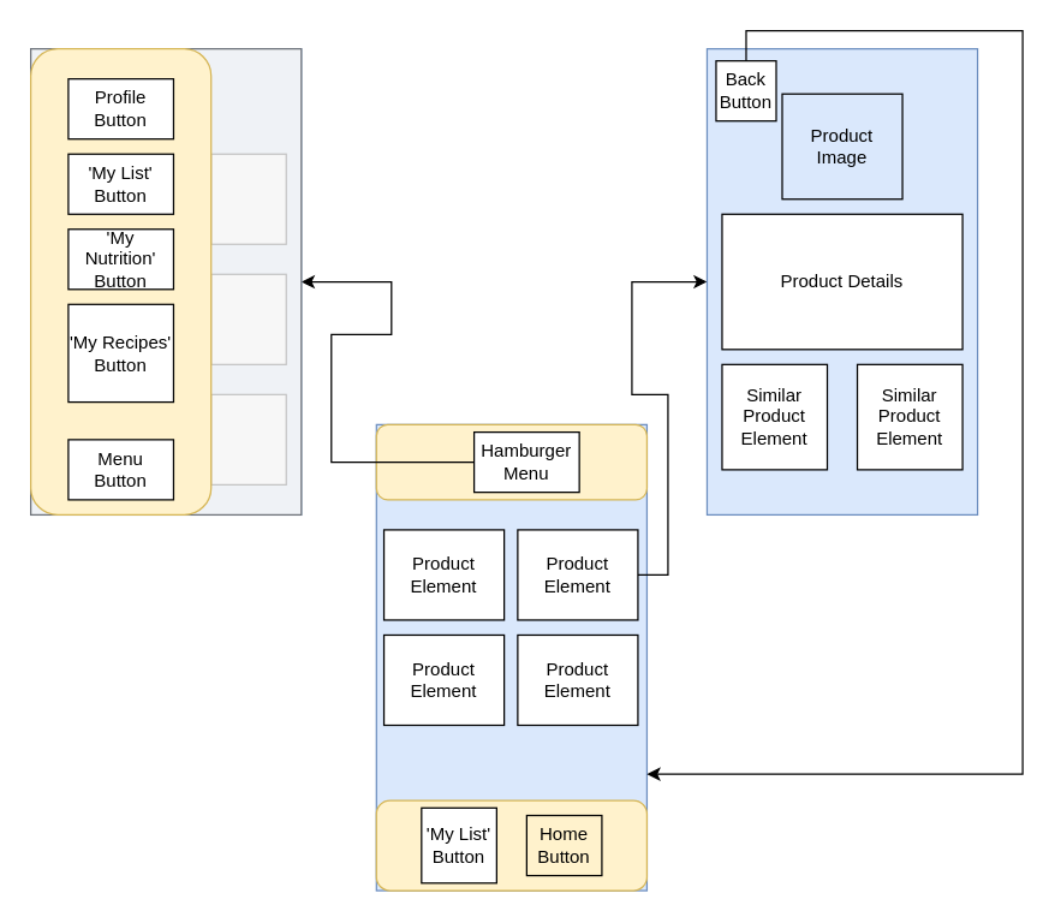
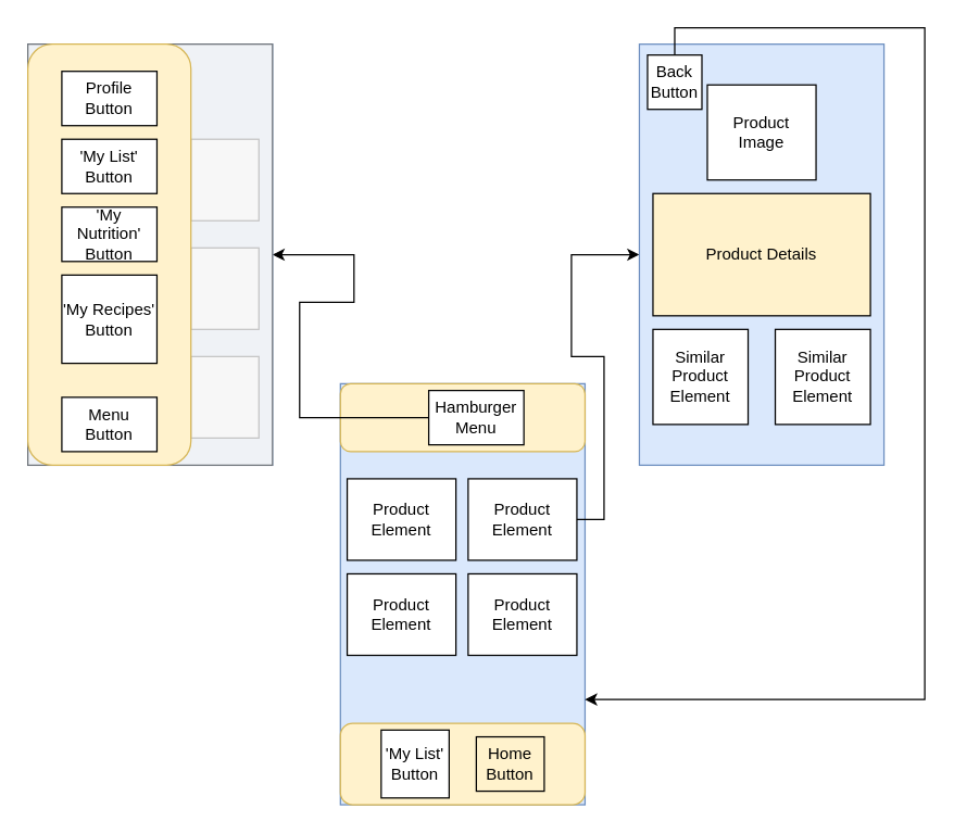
  <mxCell id="0" />
  <mxCell id="1" parent="0" />
  <mxCell id="2" value="" style="group" vertex="1" connectable="0" parent="1"><mxGeometry x="250" y="282" width="180" height="310" as="geometry" /></mxCell>
  <mxCell id="3" value="" style="rounded=0;whiteSpace=wrap;html=1;fillColor=#dae8fc;strokeColor=#6c8ebf;" vertex="1" parent="2"><mxGeometry width="180" height="310" as="geometry" /></mxCell>
  <mxCell id="4" value="" style="rounded=1;whiteSpace=wrap;html=1;fillColor=#fff2cc;strokeColor=#d6b656;" vertex="1" parent="2"><mxGeometry y="250" width="180" height="60" as="geometry" /></mxCell>
  <mxCell id="5" value="Home Button" style="rounded=0;whiteSpace=wrap;html=1;fillColor=#fff2cc;" vertex="1" parent="2"><mxGeometry x="100" y="260" width="50" height="40" as="geometry" /></mxCell>
  <mxCell id="6" value="'My List' Button" style="rounded=0;whiteSpace=wrap;html=1;" vertex="1" parent="2"><mxGeometry x="30" y="255" width="50" height="50" as="geometry" /></mxCell>
  <mxCell id="7" value="" style="rounded=1;whiteSpace=wrap;html=1;fillColor=#fff2cc;strokeColor=#d6b656;" vertex="1" parent="2"><mxGeometry width="180" height="50" as="geometry" /></mxCell>
  <mxCell id="8" value="Hamburger Menu" style="rounded=0;whiteSpace=wrap;html=1;" vertex="1" parent="2"><mxGeometry x="65" y="5" width="70" height="40" as="geometry" /></mxCell>
  <mxCell id="9" value="Product Element" style="rounded=0;whiteSpace=wrap;html=1;strokeColor=default;align=center;verticalAlign=middle;fontFamily=Helvetica;fontSize=12;fontColor=default;fillColor=default;" vertex="1" parent="2"><mxGeometry x="5" y="70" width="80" height="60" as="geometry" /></mxCell>
  <mxCell id="10" value="Product Element" style="rounded=0;whiteSpace=wrap;html=1;strokeColor=default;align=center;verticalAlign=middle;fontFamily=Helvetica;fontSize=12;fontColor=default;fillColor=default;" vertex="1" parent="2"><mxGeometry x="94" y="70" width="80" height="60" as="geometry" /></mxCell>
  <mxCell id="11" value="Product Element" style="rounded=0;whiteSpace=wrap;html=1;strokeColor=default;align=center;verticalAlign=middle;fontFamily=Helvetica;fontSize=12;fontColor=default;fillColor=default;" vertex="1" parent="2"><mxGeometry x="94" y="140" width="80" height="60" as="geometry" /></mxCell>
  <mxCell id="12" value="Product Element" style="rounded=0;whiteSpace=wrap;html=1;strokeColor=default;align=center;verticalAlign=middle;fontFamily=Helvetica;fontSize=12;fontColor=default;fillColor=default;" vertex="1" parent="2"><mxGeometry x="5" y="140" width="80" height="60" as="geometry" /></mxCell>
  <mxCell id="13" value="" style="endArrow=classic;html=1;rounded=0;exitX=0;exitY=0.5;exitDx=0;exitDy=0;entryX=1;entryY=0.5;entryDx=0;entryDy=0;" edge="1" parent="1" source="8" target="27"><mxGeometry width="50" height="50" relative="1" as="geometry"><mxPoint x="490" y="432" as="sourcePoint" /><mxPoint x="540" y="382" as="targetPoint" /><Array as="points"><mxPoint x="220" y="307" /><mxPoint x="220" y="222" /><mxPoint x="260" y="222" /><mxPoint x="260" y="187" /></Array></mxGeometry></mxCell>
  <mxCell id="14" style="edgeStyle=orthogonalEdgeStyle;rounded=0;orthogonalLoop=1;jettySize=auto;html=1;exitX=1;exitY=0.5;exitDx=0;exitDy=0;entryX=0;entryY=0.5;entryDx=0;entryDy=0;" edge="1" parent="1" source="10" target="16"><mxGeometry relative="1" as="geometry"><Array as="points"><mxPoint x="444" y="382" /><mxPoint x="444" y="262" /><mxPoint x="420" y="262" /><mxPoint x="420" y="187" /></Array></mxGeometry></mxCell>
  <mxCell id="15" value="" style="group" vertex="1" connectable="0" parent="1"><mxGeometry x="470" y="32" width="180" height="310" as="geometry" /></mxCell>
  <mxCell id="16" value="" style="rounded=0;whiteSpace=wrap;html=1;fillColor=#dae8fc;strokeColor=#6c8ebf;" vertex="1" parent="15"><mxGeometry width="180" height="310" as="geometry" /></mxCell>
- <mxCell id="17" value="Product Image" style="rounded=0;whiteSpace=wrap;html=1;fillColor=#dae8fc;" vertex="1" parent="15"><mxGeometry x="50" y="30" width="80" height="70" as="geometry" /></mxCell>
- <mxCell id="18" value="Product Details" style="rounded=0;whiteSpace=wrap;html=1;" vertex="1" parent="15"><mxGeometry x="10" y="110" width="160" height="90" as="geometry" /></mxCell>
+ <mxCell id="17" value="Product Image" style="rounded=0;whiteSpace=wrap;html=1;" vertex="1" parent="15"><mxGeometry x="50" y="30" width="80" height="70" as="geometry" /></mxCell>
+ <mxCell id="18" value="Product Details" style="rounded=0;whiteSpace=wrap;html=1;fillColor=#fff2cc;" vertex="1" parent="15"><mxGeometry x="10" y="110" width="160" height="90" as="geometry" /></mxCell>
  <mxCell id="19" value="Back Button" style="rounded=0;whiteSpace=wrap;html=1;" vertex="1" parent="15"><mxGeometry x="6" y="8" width="40" height="40" as="geometry" /></mxCell>
  <mxCell id="20" value="Similar Product Element" style="rounded=0;whiteSpace=wrap;html=1;" vertex="1" parent="15"><mxGeometry x="10" y="210" width="70" height="70" as="geometry" /></mxCell>
  <mxCell id="21" value="Similar Product Element" style="rounded=0;whiteSpace=wrap;html=1;" vertex="1" parent="15"><mxGeometry x="100" y="210" width="70" height="70" as="geometry" /></mxCell>
  <mxCell id="22" value="" style="group" vertex="1" connectable="0" parent="1"><mxGeometry x="20" y="32" width="180" height="310" as="geometry" /></mxCell>
  <mxCell id="23" value="" style="rounded=0;whiteSpace=wrap;html=1;fillColor=#dae8fc;strokeColor=#6c8ebf;" vertex="1" parent="22"><mxGeometry width="180" height="310" as="geometry" /></mxCell>
  <mxCell id="24" value="" style="rounded=0;whiteSpace=wrap;html=1;" vertex="1" parent="22"><mxGeometry x="120" y="70" width="50" height="60" as="geometry" /></mxCell>
  <mxCell id="25" value="" style="rounded=0;whiteSpace=wrap;html=1;" vertex="1" parent="22"><mxGeometry x="120" y="150" width="50" height="60" as="geometry" /></mxCell>
  <mxCell id="26" value="" style="rounded=0;whiteSpace=wrap;html=1;" vertex="1" parent="22"><mxGeometry x="120" y="230" width="50" height="60" as="geometry" /></mxCell>
  <mxCell id="27" value="" style="rounded=0;whiteSpace=wrap;html=1;fillStyle=auto;glass=0;shadow=0;opacity=80;fillColor=#f5f5f5;fontColor=#333333;strokeColor=#666666;" vertex="1" parent="22"><mxGeometry width="180" height="310" as="geometry" /></mxCell>
  <mxCell id="28" value="" style="rounded=1;whiteSpace=wrap;html=1;fillColor=#fff2cc;strokeColor=#d6b656;" vertex="1" parent="22"><mxGeometry width="120" height="310" as="geometry" /></mxCell>
  <mxCell id="29" value="Profile Button" style="rounded=0;whiteSpace=wrap;html=1;" vertex="1" parent="22"><mxGeometry x="25" y="20" width="70" height="40" as="geometry" /></mxCell>
  <mxCell id="30" value="'My List' Button" style="rounded=0;whiteSpace=wrap;html=1;" vertex="1" parent="22"><mxGeometry x="25" y="70" width="70" height="40" as="geometry" /></mxCell>
  <mxCell id="31" value="'My Nutrition' Button" style="rounded=0;whiteSpace=wrap;html=1;" vertex="1" parent="22"><mxGeometry x="25" y="120" width="70" height="40" as="geometry" /></mxCell>
  <mxCell id="32" value="'My Recipes' Button" style="rounded=0;whiteSpace=wrap;html=1;" vertex="1" parent="22"><mxGeometry x="25" y="170" width="70" height="65" as="geometry" /></mxCell>
  <mxCell id="33" value="Menu Button" style="rounded=0;whiteSpace=wrap;html=1;" vertex="1" parent="22"><mxGeometry x="25" y="260" width="70" height="40" as="geometry" /></mxCell>
  <mxCell id="34" style="edgeStyle=orthogonalEdgeStyle;rounded=0;orthogonalLoop=1;jettySize=auto;html=1;exitX=0.5;exitY=0;exitDx=0;exitDy=0;entryX=1;entryY=0.75;entryDx=0;entryDy=0;" edge="1" parent="1" source="19" target="3"><mxGeometry relative="1" as="geometry"><Array as="points"><mxPoint x="496" y="20" /><mxPoint x="680" y="20" /><mxPoint x="680" y="515" /></Array></mxGeometry></mxCell>
